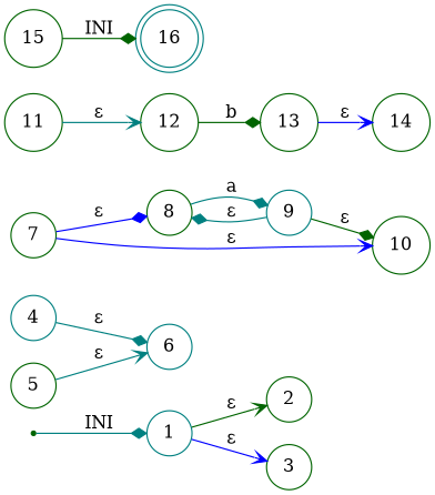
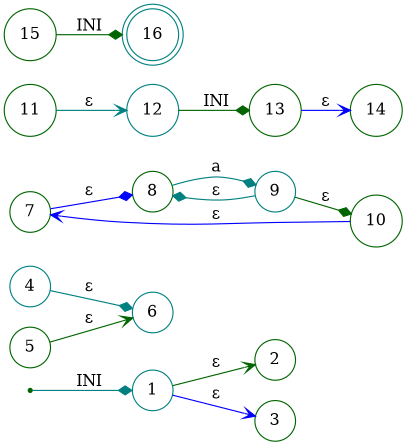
  digraph {
    rankdir=LR
    node [color=darkgreen shape=circle]
    edge [arrowhead=diamond color=teal]
    0 [shape=point]
    1 [color=teal]
    2
    3
    4 [color=teal]
    6 [color=teal]
    5
    7
    8
    10
    9 [color=teal]
    11
-   12
+   12 [color=teal]
    13
    14
    16 [color=teal shape=doublecircle]
    15
    0 -> 1 [label=INI]
    1 -> 2 [arrowhead=vee color=darkgreen label="&epsilon;"]
    1 -> 3 [arrowhead=vee color=blue label="&epsilon;"]
    4 -> 6 [label="&epsilon;"]
-   5 -> 6 [arrowhead=vee label="&epsilon;"]
+   5 -> 6 [arrowhead=vee color=darkgreen label="&epsilon;"]
    7 -> 8 [color=blue label="&epsilon;"]
-   7 -> 10 [arrowhead=vee color=blue label="&epsilon;"]
+   10 -> 7 [arrowhead=vee color=blue label="&epsilon;"]
    8 -> 9 [label=a]
    9 -> 8 [label="&epsilon;"]
    9 -> 10 [color=darkgreen label="&epsilon;"]
    11 -> 12 [arrowhead=vee label="&epsilon;"]
-   12 -> 13 [color=darkgreen label=b]
+   12 -> 13 [color=darkgreen label=INI]
    13 -> 14 [arrowhead=vee color=blue label="&epsilon;"]
    15 -> 16 [color=darkgreen label=INI]
  }
